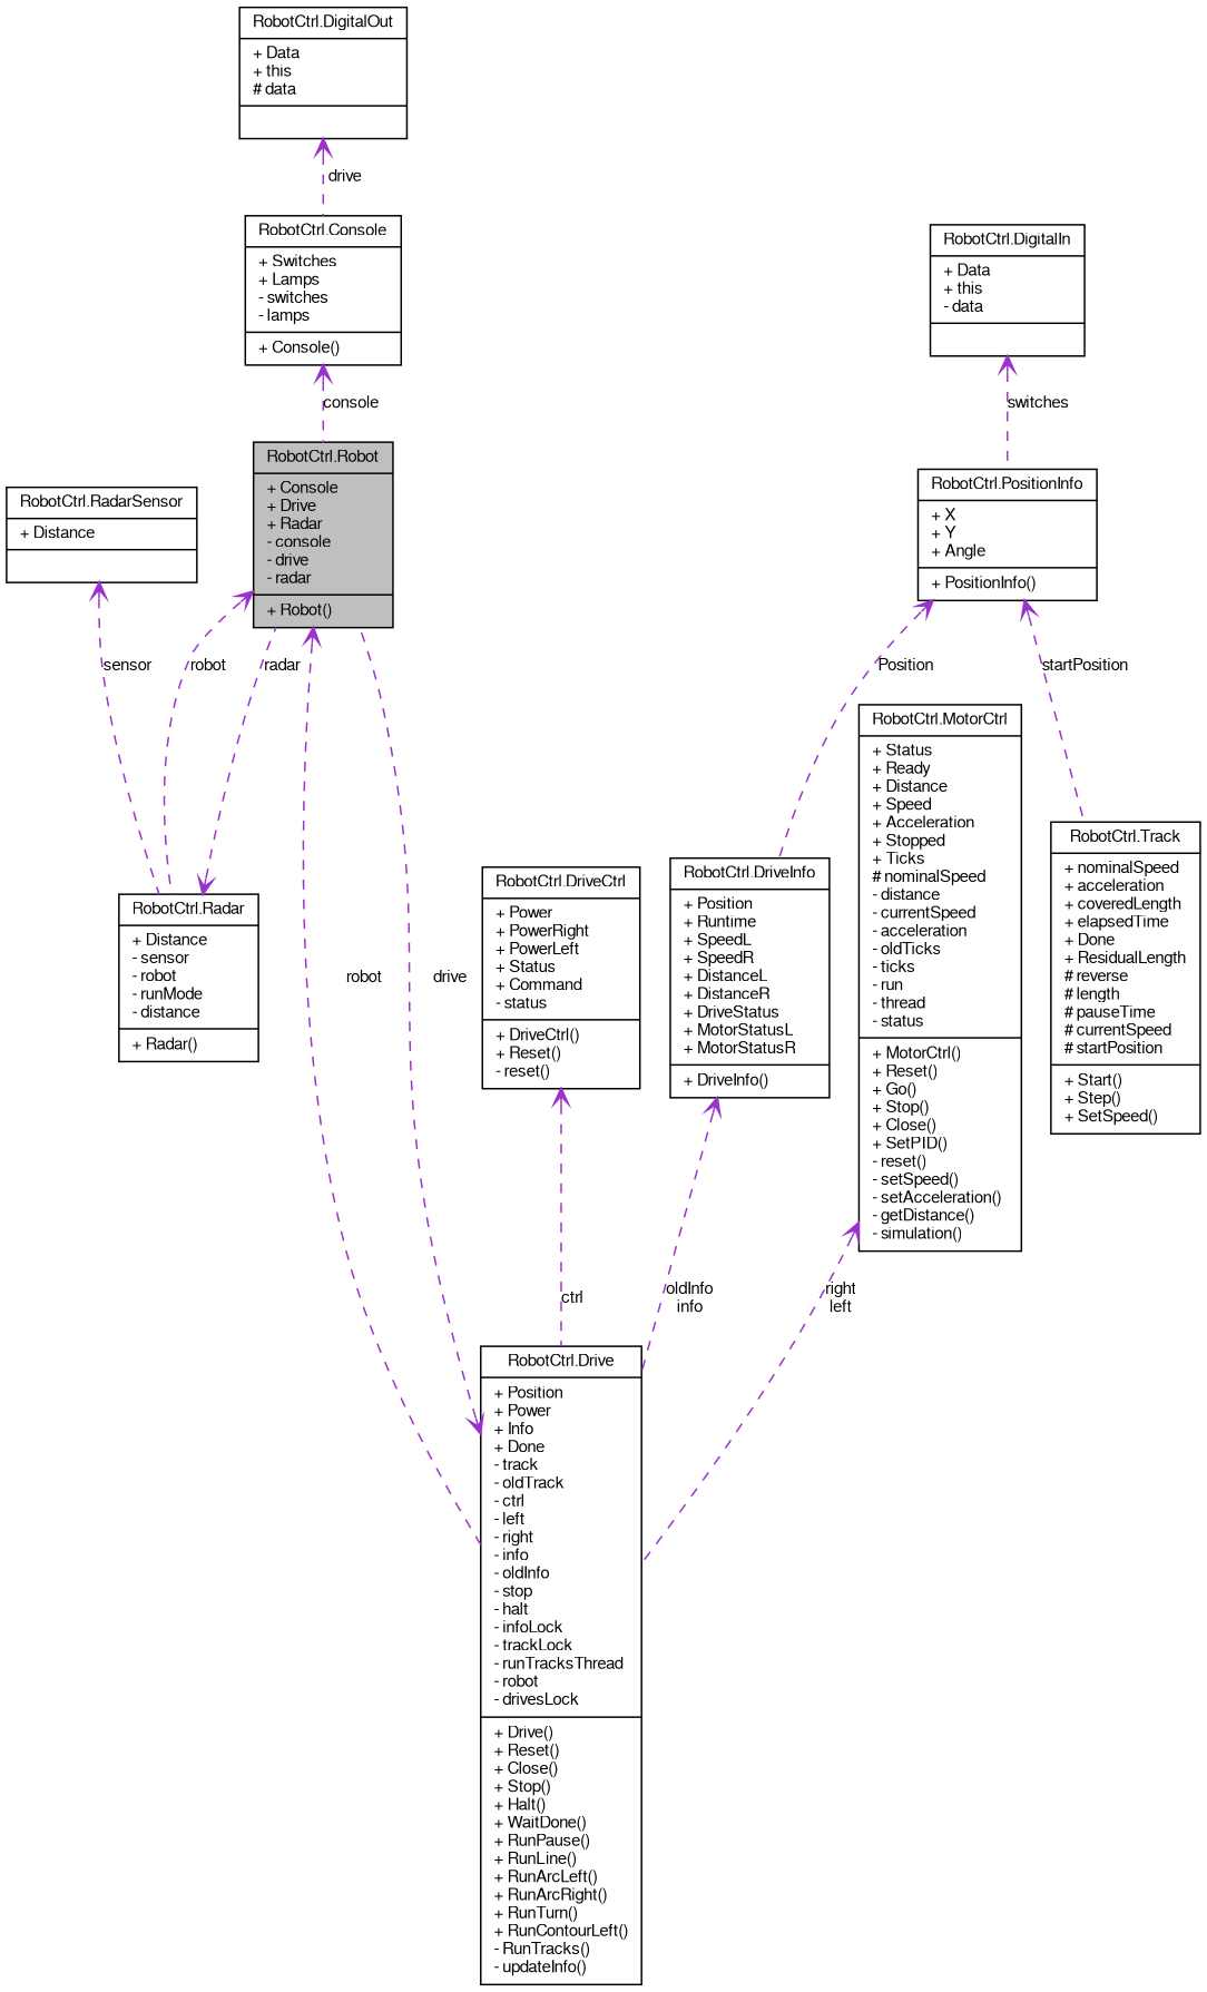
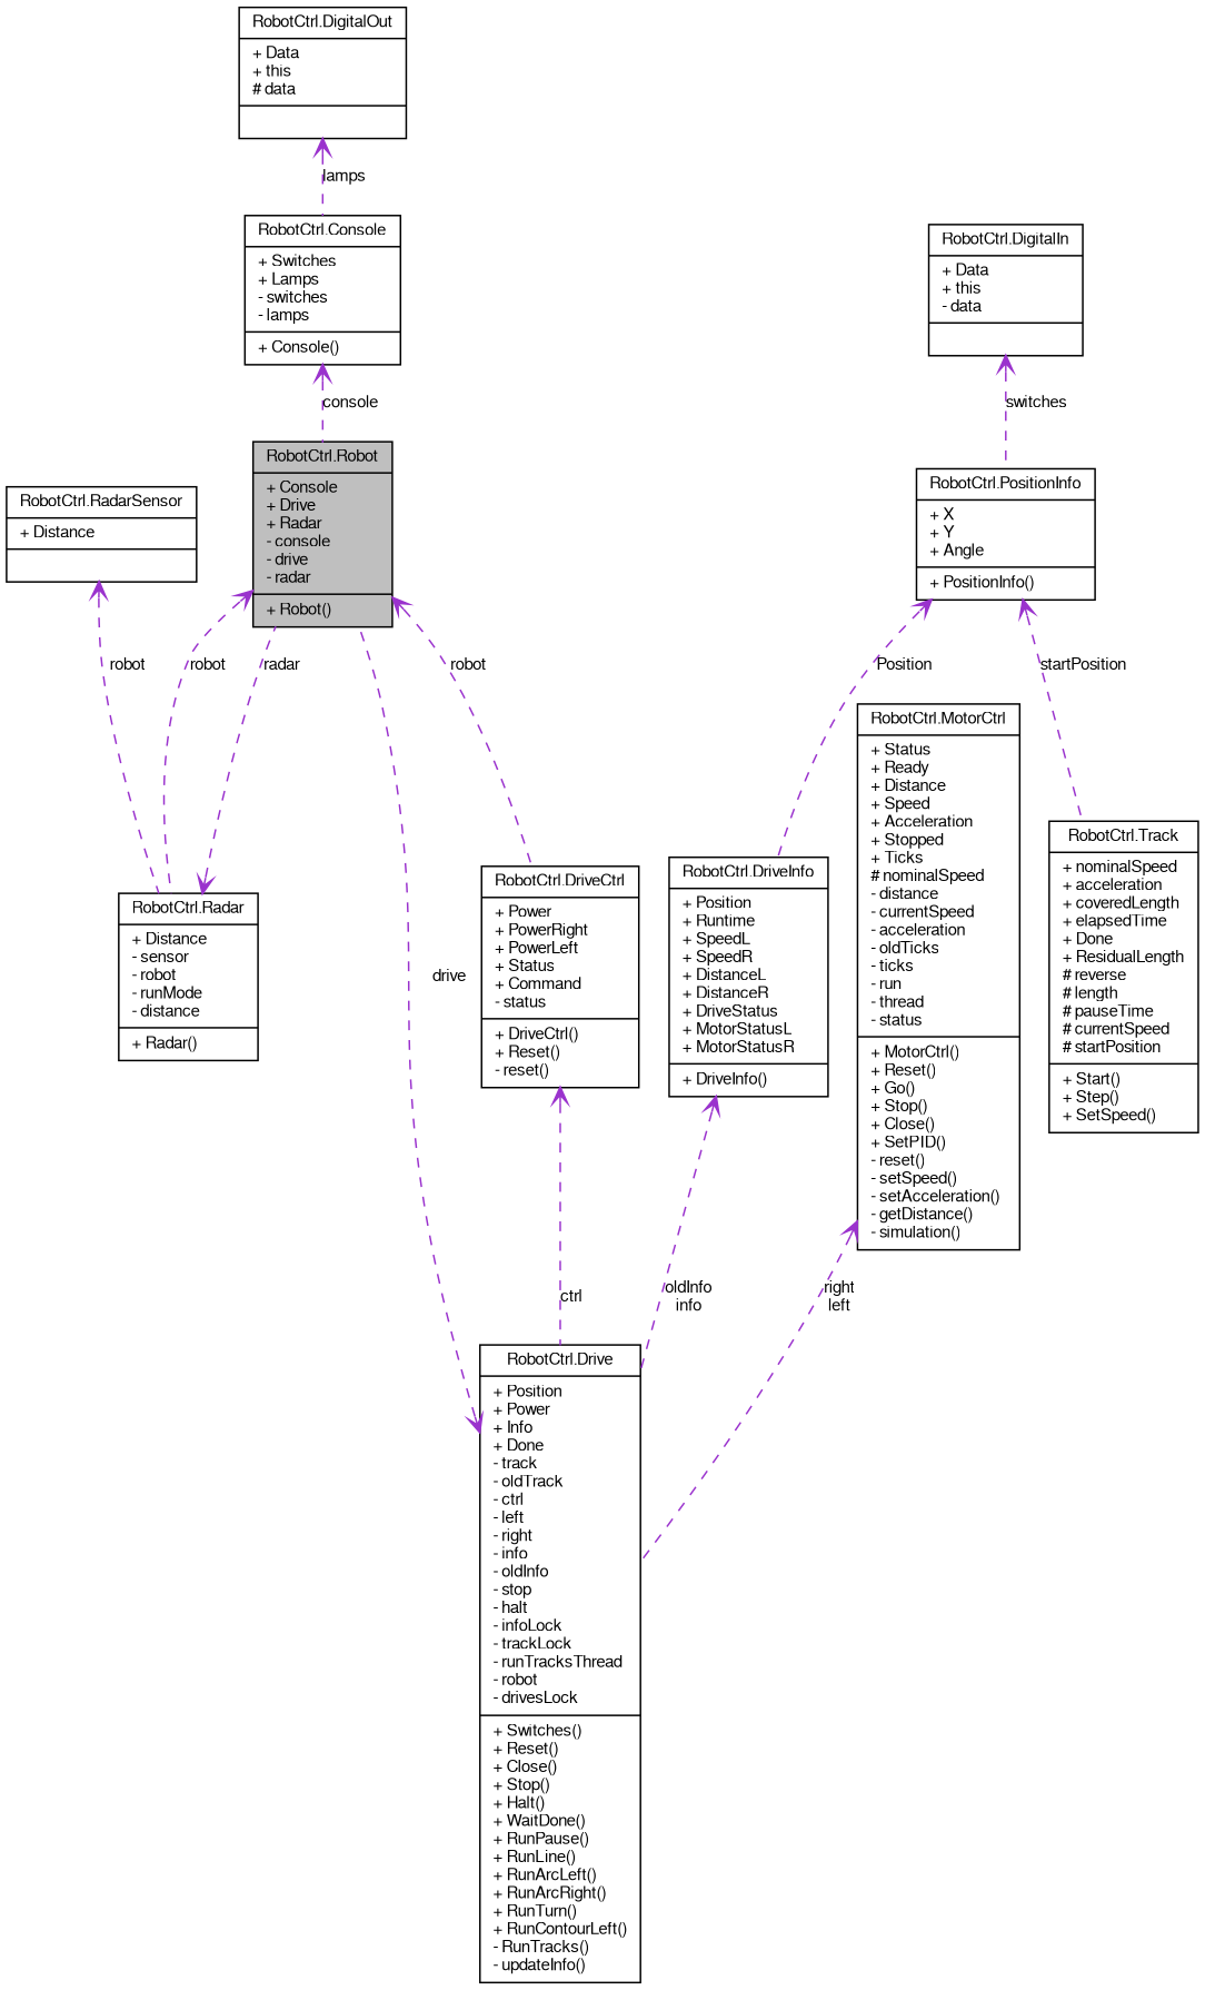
  digraph {
    node [color=black fillcolor=white fontname=FreeSans fontsize=10 shape=record style=filled]
    edge [arrowtail=open color=darkorchid3 dir=back fontname=FreeSans fontsize=10 labelfontname=FreeSans labelfontsize=10 style=dashed]
    n1 [fillcolor=grey75 fontcolor=black height=0.2 label="{RobotCtrl.Robot\n|+ Console\l+ Drive\l+ Radar\l- console\l- drive\l- radar\l|+ Robot()\l}" width=0.4]
    n2 [height=0.2 label="{RobotCtrl.Radar\n|+ Distance\l- sensor\l- robot\l- runMode\l- distance\l|+ Radar()\l}" width=0.4]
-   n3 [height=0.2 label="{RobotCtrl.Drive\n|+ Position\l+ Power\l+ Info\l+ Done\l- track\l- oldTrack\l- ctrl\l- left\l- right\l- info\l- oldInfo\l- stop\l- halt\l- infoLock\l- trackLock\l- runTracksThread\l- robot\l- drivesLock\l|+ Drive()\l+ Reset()\l+ Close()\l+ Stop()\l+ Halt()\l+ WaitDone()\l+ RunPause()\l+ RunLine()\l+ RunArcLeft()\l+ RunArcRight()\l+ RunTurn()\l+ RunContourLeft()\l- RunTracks()\l- updateInfo()\l}" width=0.4]
+   n3 [height=0.2 label="{RobotCtrl.Drive\n|+ Position\l+ Power\l+ Info\l+ Done\l- track\l- oldTrack\l- ctrl\l- left\l- right\l- info\l- oldInfo\l- stop\l- halt\l- infoLock\l- trackLock\l- runTracksThread\l- robot\l- drivesLock\l|+ Switches()\l+ Reset()\l+ Close()\l+ Stop()\l+ Halt()\l+ WaitDone()\l+ RunPause()\l+ RunLine()\l+ RunArcLeft()\l+ RunArcRight()\l+ RunTurn()\l+ RunContourLeft()\l- RunTracks()\l- updateInfo()\l}" width=0.4]
    n4 [height=0.2 label="{RobotCtrl.RadarSensor\n|+ Distance\l|}" width=0.4]
    n5 [height=0.2 label="{RobotCtrl.DriveCtrl\n|+ Power\l+ PowerRight\l+ PowerLeft\l+ Status\l+ Command\l- status\l|+ DriveCtrl()\l+ Reset()\l- reset()\l}" width=0.4]
    n6 [height=0.2 label="{RobotCtrl.DriveInfo\n|+ Position\l+ Runtime\l+ SpeedL\l+ SpeedR\l+ DistanceL\l+ DistanceR\l+ DriveStatus\l+ MotorStatusL\l+ MotorStatusR\l|+ DriveInfo()\l}" width=0.4]
    n7 [height=0.2 label="{RobotCtrl.PositionInfo\n|+ X\l+ Y\l+ Angle\l|+ PositionInfo()\l}" width=0.4]
    n8 [height=0.2 label="{RobotCtrl.Track\n|+ nominalSpeed\l+ acceleration\l+ coveredLength\l+ elapsedTime\l+ Done\l+ ResidualLength\l# reverse\l# length\l# pauseTime\l# currentSpeed\l# startPosition\l|+ Start()\l+ Step()\l+ SetSpeed()\l}" width=0.4]
    n9 [height=0.2 label="{RobotCtrl.MotorCtrl\n|+ Status\l+ Ready\l+ Distance\l+ Speed\l+ Acceleration\l+ Stopped\l+ Ticks\l# nominalSpeed\l- distance\l- currentSpeed\l- acceleration\l- oldTicks\l- ticks\l- run\l- thread\l- status\l|+ MotorCtrl()\l+ Reset()\l+ Go()\l+ Stop()\l+ Close()\l+ SetPID()\l- reset()\l- setSpeed()\l- setAcceleration()\l- getDistance()\l- simulation()\l}" width=0.4]
    n10 [height=0.2 label="{RobotCtrl.Console\n|+ Switches\l+ Lamps\l- switches\l- lamps\l|+ Console()\l}" width=0.4]
    n11 [height=0.2 label="{RobotCtrl.DigitalOut\n|+ Data\l+ this\l# data\l|}" width=0.4]
    n12 [height=0.2 label="{RobotCtrl.DigitalIn\n|+ Data\l+ this\l- data\l|}" width=0.4]
    n1 -> n2 [label=robot]
-   n1 -> n3 [label=robot]
+   n1 -> n5 [label=robot]
    n2 -> n1 [label=radar]
    n3 -> n1 [label=drive]
-   n4 -> n2 [label=sensor]
+   n4 -> n2 [label=robot]
    n5 -> n3 [label=ctrl]
    n6 -> n3 [label="oldInfo\ninfo"]
    n7 -> n6 [label=Position]
    n7 -> n8 [label=startPosition]
    n9 -> n3 [label="right\nleft"]
    n10 -> n1 [label=console]
-   n11 -> n10 [label=drive]
+   n11 -> n10 [label=lamps]
    n12 -> n7 [label=switches]
  }
